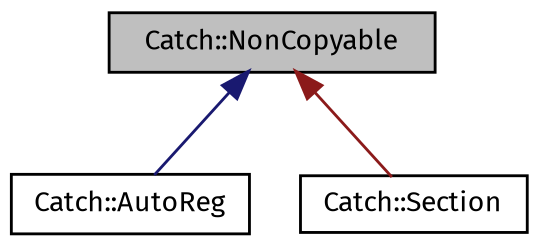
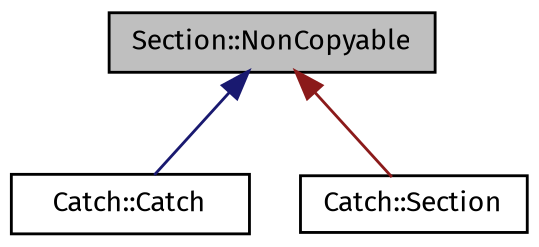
  digraph {
    fontname="Fira Sans"
    node [color=black fillcolor=white fontname="Fira Sans" fontsize=10 shape=record style=filled]
    edge [dir=back fontname="Fira Sans" fontsize=10 labelfontname=Helvetica labelfontsize=10 style=solid]
-   n1 [fillcolor=grey75 fontcolor=black height=0.2 label="Catch::NonCopyable" width=0.4]
-   n2 [height=0.2 label="Catch::AutoReg" width=0.4]
+   n1 [fillcolor=grey75 fontcolor=black height=0.2 label="Section::NonCopyable" width=0.4]
+   n2 [height=0.2 label="Catch::Catch" width=0.4]
    n3 [height=0.2 label="Catch::Section" width=0.4]
    n1 -> n2 [color=midnightblue]
    n1 -> n3 [color=firebrick4]
  }
